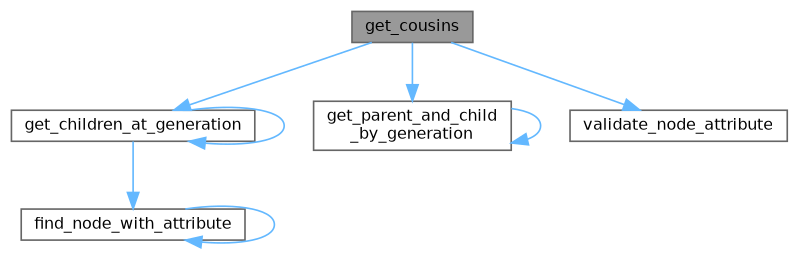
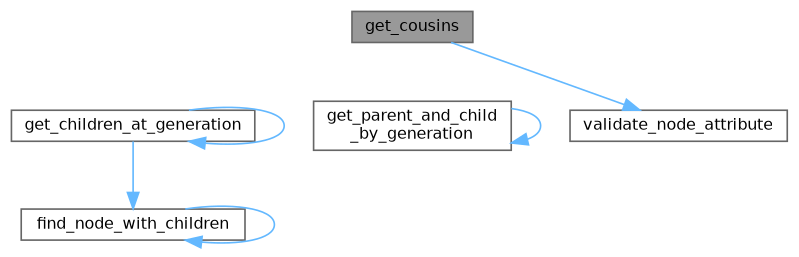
  digraph {
    rankdir=TB
    node [color=grey40 fillcolor=white fontname=Helvetica fontsize=10 shape=box style=filled]
    edge [color=steelblue1 fontname=Helvetica fontsize=10 labelfontname=Helvetica labelfontsize=10 style=solid]
    n1 [color=gray40 fillcolor=grey60 fontcolor=black height=0.2 label=get_cousins width=0.4]
    n2 [height=0.2 label=get_children_at_generation width=0.4]
    n3 [height=0.2 label="get_parent_and_child\l_by_generation" width=0.4]
    n4 [height=0.2 label=validate_node_attribute width=0.4]
-   n5 [height=0.2 label=find_node_with_attribute width=0.4]
-   n1 -> n2
-   n1 -> n3
+   n5 [height=0.2 label=find_node_with_children width=0.4]
    n1 -> n4
    n2 -> n2
    n2 -> n5
    n3 -> n3
    n5 -> n5
  }
